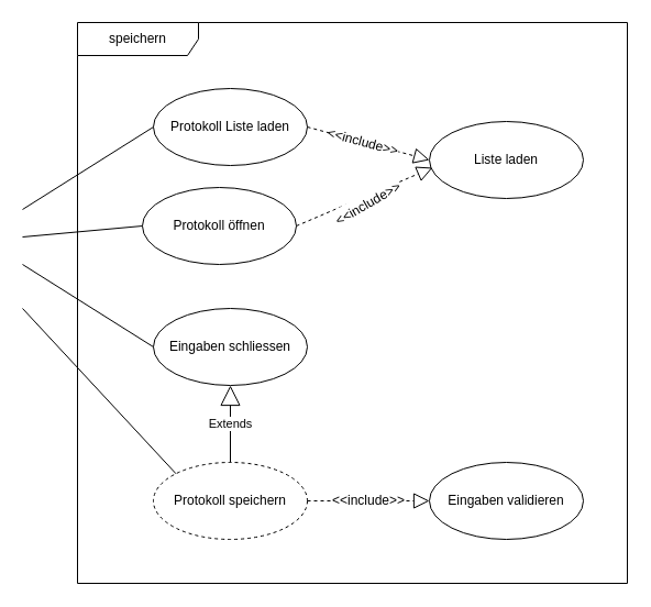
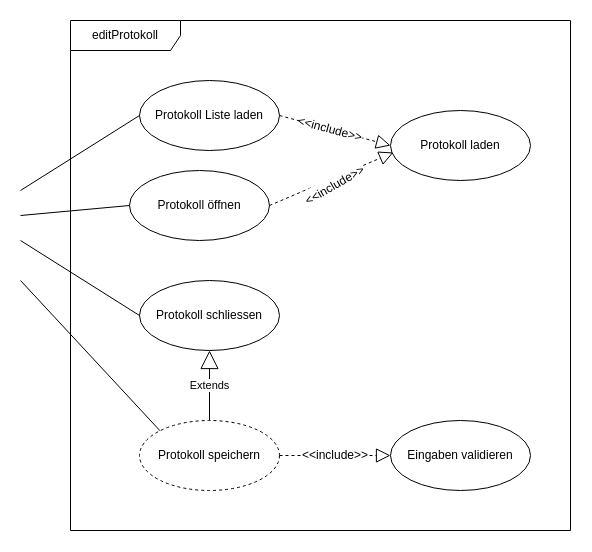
  <mxCell id="0" />
  <mxCell id="1" parent="0" />
- <mxCell id="2" value="speichern" style="shape=umlFrame;whiteSpace=wrap;html=1;width=110;height=30;" vertex="1" parent="1"><mxGeometry x="70" y="20" width="500" height="510" as="geometry" /></mxCell>
+ <mxCell id="2" value="editProtokoll" style="shape=umlFrame;whiteSpace=wrap;html=1;width=110;height=30;" vertex="1" parent="1"><mxGeometry x="70" y="20" width="500" height="510" as="geometry" /></mxCell>
  <mxCell id="3" value="Protokoll Liste laden" style="ellipse;whiteSpace=wrap;html=1;" vertex="1" parent="1"><mxGeometry x="139" y="80" width="140" height="70" as="geometry" /></mxCell>
  <mxCell id="4" value="Protokoll öffnen" style="ellipse;whiteSpace=wrap;html=1;" vertex="1" parent="1"><mxGeometry x="129" y="170" width="140" height="70" as="geometry" /></mxCell>
- <mxCell id="5" value="Eingaben schliessen" style="ellipse;whiteSpace=wrap;html=1;" vertex="1" parent="1"><mxGeometry x="139" y="280" width="140" height="70" as="geometry" /></mxCell>
+ <mxCell id="5" value="Protokoll schliessen" style="ellipse;whiteSpace=wrap;html=1;" vertex="1" parent="1"><mxGeometry x="139" y="280" width="140" height="70" as="geometry" /></mxCell>
  <mxCell id="6" value="Protokoll speichern" style="ellipse;whiteSpace=wrap;html=1;dashed=1;" vertex="1" parent="1"><mxGeometry x="139" y="420" width="140" height="70" as="geometry" /></mxCell>
- <mxCell id="7" value="Liste laden" style="ellipse;whiteSpace=wrap;html=1;" vertex="1" parent="1"><mxGeometry x="390" y="110" width="140" height="70" as="geometry" /></mxCell>
+ <mxCell id="7" value="Protokoll laden" style="ellipse;whiteSpace=wrap;html=1;" vertex="1" parent="1"><mxGeometry x="390" y="110" width="140" height="70" as="geometry" /></mxCell>
  <mxCell id="8" value="" style="endArrow=block;dashed=1;endFill=0;endSize=12;html=1;exitX=1;exitY=0.5;exitDx=0;exitDy=0;entryX=0;entryY=0.5;entryDx=0;entryDy=0;" edge="1" parent="1" source="3" target="7"><mxGeometry width="160" relative="1" as="geometry"><mxPoint x="200" y="280" as="sourcePoint" /><mxPoint x="360" y="280" as="targetPoint" /></mxGeometry></mxCell>
  <mxCell id="9" value="" style="endArrow=block;dashed=1;endFill=0;endSize=12;html=1;exitX=1;exitY=0.5;exitDx=0;exitDy=0;entryX=0.021;entryY=0.6;entryDx=0;entryDy=0;entryPerimeter=0;" edge="1" parent="1" source="4" target="7"><mxGeometry width="160" relative="1" as="geometry"><mxPoint x="200" y="280" as="sourcePoint" /><mxPoint x="360" y="280" as="targetPoint" /></mxGeometry></mxCell>
  <mxCell id="10" value="Extends" style="endArrow=block;endSize=16;endFill=0;html=1;entryX=0.5;entryY=1;entryDx=0;entryDy=0;" edge="1" parent="1" source="6" target="5"><mxGeometry width="160" relative="1" as="geometry"><mxPoint x="200" y="280" as="sourcePoint" /><mxPoint x="360" y="280" as="targetPoint" /></mxGeometry></mxCell>
  <mxCell id="11" value="Eingaben validieren" style="ellipse;whiteSpace=wrap;html=1;" vertex="1" parent="1"><mxGeometry x="390" y="420" width="140" height="70" as="geometry" /></mxCell>
  <mxCell id="12" value="" style="endArrow=block;dashed=1;endFill=0;endSize=12;html=1;exitX=1;exitY=0.5;exitDx=0;exitDy=0;entryX=0;entryY=0.5;entryDx=0;entryDy=0;" edge="1" parent="1" source="6" target="11"><mxGeometry width="160" relative="1" as="geometry"><mxPoint x="200" y="280" as="sourcePoint" /><mxPoint x="360" y="280" as="targetPoint" /></mxGeometry></mxCell>
  <mxCell id="13" value="&amp;lt;&amp;lt;include&amp;gt;&amp;gt;" style="text;html=1;align=center;verticalAlign=middle;whiteSpace=wrap;rounded=0;rotation=-30;fillColor=#ffffff;" vertex="1" parent="1"><mxGeometry x="301.3" y="174.64" width="66.58" height="20" as="geometry" /></mxCell>
  <mxCell id="14" value="&amp;lt;&amp;lt;include&amp;gt;&amp;gt;" style="text;html=1;align=center;verticalAlign=middle;whiteSpace=wrap;rounded=0;rotation=15;fillColor=#ffffff;" vertex="1" parent="1"><mxGeometry x="297.43" y="118.7" width="65.5" height="20" as="geometry" /></mxCell>
  <mxCell id="15" value="&amp;lt;&amp;lt;include&amp;gt;&amp;gt;" style="text;html=1;align=center;verticalAlign=middle;whiteSpace=wrap;rounded=0;rotation=0;fillColor=#ffffff;" vertex="1" parent="1"><mxGeometry x="303" y="445" width="64" height="20" as="geometry" /></mxCell>
  <mxCell id="16" value="" style="endArrow=none;html=1;exitX=0;exitY=0.5;exitDx=0;exitDy=0;" edge="1" parent="1" source="3"><mxGeometry width="50" height="50" relative="1" as="geometry"><mxPoint x="-50" y="300" as="sourcePoint" /><mxPoint x="20" y="190" as="targetPoint" /></mxGeometry></mxCell>
  <mxCell id="17" value="" style="endArrow=none;html=1;entryX=0;entryY=0.5;entryDx=0;entryDy=0;" edge="1" parent="1" target="4"><mxGeometry width="50" height="50" relative="1" as="geometry"><mxPoint x="20" y="215" as="sourcePoint" /><mxPoint x="0" y="250" as="targetPoint" /></mxGeometry></mxCell>
  <mxCell id="18" value="" style="endArrow=none;html=1;exitX=0;exitY=0.5;exitDx=0;exitDy=0;" edge="1" parent="1" source="5"><mxGeometry width="50" height="50" relative="1" as="geometry"><mxPoint x="-50" y="300" as="sourcePoint" /><mxPoint x="20" y="240" as="targetPoint" /></mxGeometry></mxCell>
  <mxCell id="19" value="" style="endArrow=none;html=1;exitX=0;exitY=0;exitDx=0;exitDy=0;" edge="1" parent="1" source="6"><mxGeometry width="50" height="50" relative="1" as="geometry"><mxPoint x="-50" y="300" as="sourcePoint" /><mxPoint x="20" y="280" as="targetPoint" /></mxGeometry></mxCell>
